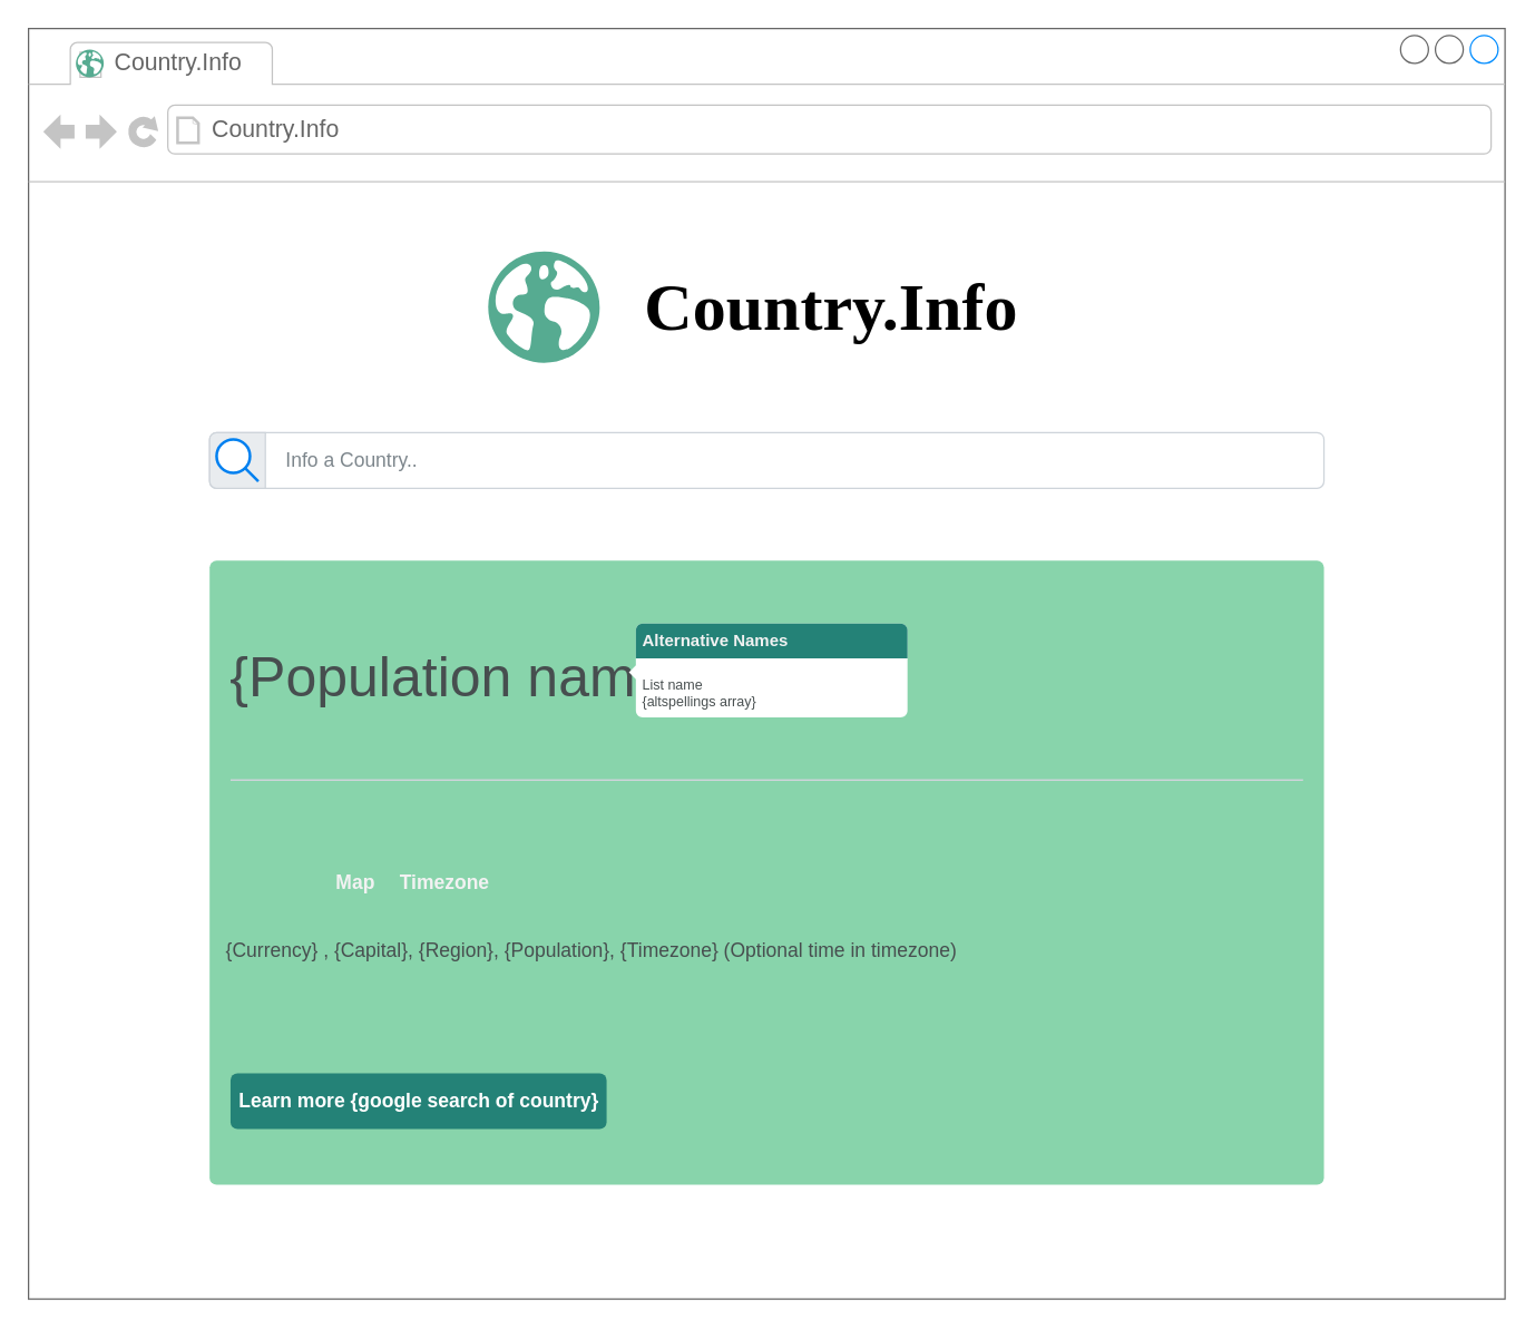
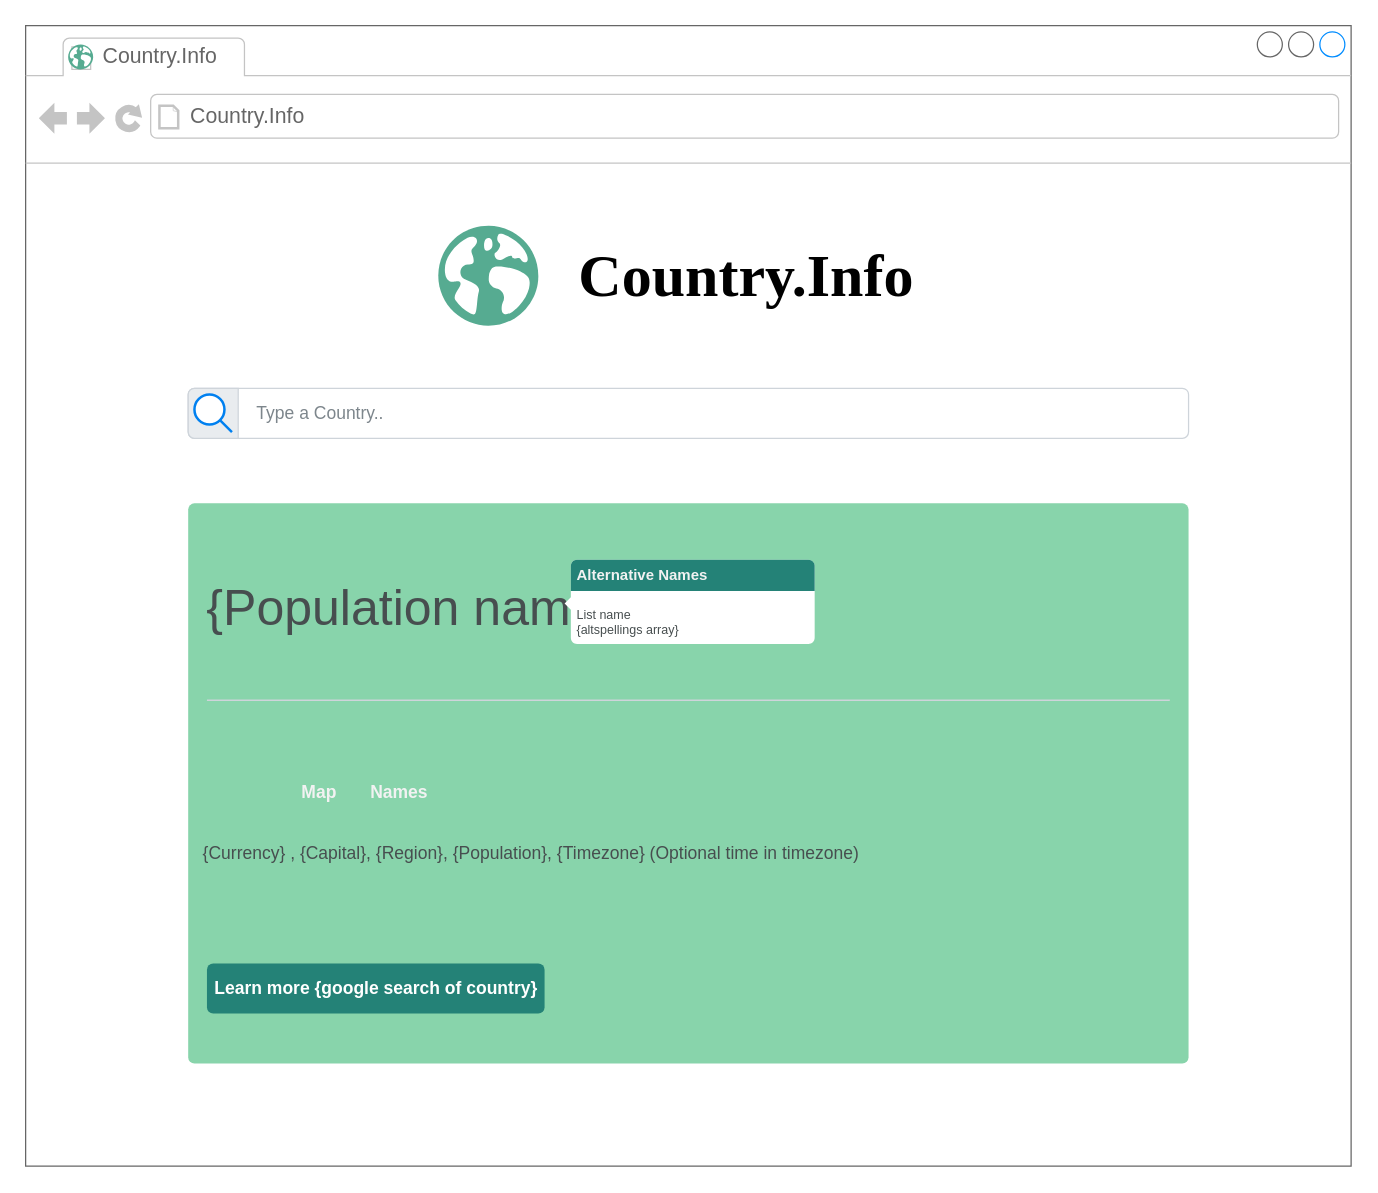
  <mxCell id="0" />
  <mxCell id="1" parent="0" />
  <mxCell id="2" value="" style="strokeWidth=1;shadow=0;dashed=0;align=center;html=1;shape=mxgraph.mockup.containers.browserWindow;rSize=0;strokeColor=#666666;strokeColor2=#008cff;strokeColor3=#c4c4c4;mainText=,;recursiveResize=0;" vertex="1" parent="1"><mxGeometry x="20" y="20" width="1060" height="912" as="geometry" /></mxCell>
  <mxCell id="3" value="Country.Info" style="strokeWidth=1;shadow=0;dashed=0;align=center;html=1;shape=mxgraph.mockup.containers.anchor;fontSize=17;fontColor=#666666;align=left;whiteSpace=wrap;" vertex="1" parent="2"><mxGeometry x="60" y="12" width="110" height="26" as="geometry" /></mxCell>
  <mxCell id="4" value="Country.Info" style="strokeWidth=1;shadow=0;dashed=0;align=center;html=1;shape=mxgraph.mockup.containers.anchor;rSize=0;fontSize=17;fontColor=#666666;align=left;" vertex="1" parent="2"><mxGeometry x="130" y="60" width="250" height="26" as="geometry" /></mxCell>
  <mxCell id="5" value="&lt;span style=&quot;font-size: 40px;&quot;&gt;{Population name}&lt;/span&gt;" style="html=1;shadow=0;dashed=0;shape=mxgraph.bootstrap.rrect;rSize=5;strokeColor=none;html=1;whiteSpace=wrap;fillColor=#88D4AB;fontColor=#474E4F;align=left;spacing=15;fontSize=14;verticalAlign=top;spacingTop=40;" vertex="1" parent="2"><mxGeometry x="130" y="382" width="800" height="448" as="geometry" /></mxCell>
  <mxCell id="6" value="" style="shape=line;html=1;shadow=0;dashed=0;strokeColor=#CED4DA;gradientColor=inherit;fontColor=inherit;fillColor=#E9ECEF;rSize=5;perimeter=none;whiteSpace=wrap;resizeHeight=1;fontSize=14;align=left;spacing=2;labelPosition=center;verticalLabelPosition=bottom;verticalAlign=top;spacingTop=10;" vertex="1" parent="5"><mxGeometry width="770" height="14.933" relative="1" as="geometry"><mxPoint x="15" y="150" as="offset" /></mxGeometry></mxCell>
  <mxCell id="7" value="&lt;b&gt;Learn more {google search of country}&lt;/b&gt;" style="html=1;shadow=0;dashed=0;shape=mxgraph.bootstrap.rrect;rSize=5;fillColor=#248277;strokeColor=none;align=center;spacing=15;fontSize=14;fontColor=#ffffff;" vertex="1" parent="5"><mxGeometry y="1" width="270" height="40" relative="1" as="geometry"><mxPoint x="15" y="-80" as="offset" /></mxGeometry></mxCell>
  <mxCell id="8" value="&lt;font color=&quot;#474e4f&quot;&gt;List name&lt;br&gt;{altspellings array}&lt;/font&gt;" style="html=1;shadow=0;dashed=0;shape=mxgraph.bootstrap.popover;fillColor=#ffffff;strokeColor=none;dx=35;dy=5;rSize=5;direction=south;whiteSpace=wrap;verticalAlign=bottom;spacing=5;fontSize=10;spacingLeft=5;align=left;" vertex="1" parent="5"><mxGeometry x="301" y="45.021" width="200" height="67.538" as="geometry" /></mxCell>
  <mxCell id="9" value="&lt;font color=&quot;#f2f2f2&quot;&gt;&lt;b&gt;Alternative Names&lt;/b&gt;&lt;/font&gt;" style="html=1;shadow=0;dashed=0;shape=mxgraph.bootstrap.topButton;rSize=5;fillColor=#248277;strokeColor=none;perimeter=none;whiteSpace=wrap;resizeWidth=1;align=left;spacing=5;" vertex="1" parent="8"><mxGeometry x="1" width="195" height="25" relative="1" as="geometry"><mxPoint x="-195" as="offset" /></mxGeometry></mxCell>
  <mxCell id="10" value="Map" style="fillColor=none;strokeColor=none;fontSize=14;fontColor=#F2F2F2;fontStyle=1" vertex="1" parent="5"><mxGeometry x="70" y="210" width="70" height="40" as="geometry" /></mxCell>
  <mxCell id="11" value="&lt;font color=&quot;#474e4f&quot;&gt;{Currency} , {Capital}, {Region}, {Population}, {Timezone} (Optional time in timezone)&lt;/font&gt;" style="strokeColor=none;fillColor=none;whiteSpace=wrap;html=1;align=left;verticalAlign=top;fontSize=14;" vertex="1" parent="5"><mxGeometry x="10" y="265" width="780" height="80" as="geometry" /></mxCell>
- <mxCell id="12" value="Timezone" style="fillColor=none;strokeColor=none;fontSize=14;fontColor=#F2F2F2;fontStyle=1" vertex="1" parent="5"><mxGeometry x="134" y="210" width="70" height="40" as="geometry" /></mxCell>
- <mxCell id="13" value="Info a Country..&amp;nbsp;" style="html=1;shadow=0;dashed=0;shape=mxgraph.bootstrap.rrect;rSize=5;strokeColor=#CED4DA;html=1;whiteSpace=wrap;fillColor=#FFFFFF;fontColor=#7D868C;align=left;spacing=15;spacingLeft=40;fontSize=14;" vertex="1" parent="2"><mxGeometry x="130" y="290" width="800" height="40" as="geometry" /></mxCell>
+ <mxCell id="12" value="Names" style="fillColor=none;strokeColor=none;fontSize=14;fontColor=#F2F2F2;fontStyle=1" vertex="1" parent="5"><mxGeometry x="134" y="210" width="70" height="40" as="geometry" /></mxCell>
+ <mxCell id="13" value="Type a Country..&amp;nbsp;" style="html=1;shadow=0;dashed=0;shape=mxgraph.bootstrap.rrect;rSize=5;strokeColor=#CED4DA;html=1;whiteSpace=wrap;fillColor=#FFFFFF;fontColor=#7D868C;align=left;spacing=15;spacingLeft=40;fontSize=14;" vertex="1" parent="2"><mxGeometry x="130" y="290" width="800" height="40" as="geometry" /></mxCell>
  <mxCell id="14" value="" style="html=1;shadow=0;dashed=0;shape=mxgraph.bootstrap.leftButton;strokeColor=inherit;gradientColor=inherit;fontColor=inherit;fillColor=#E9ECEF;rSize=5;perimeter=none;whiteSpace=wrap;resizeHeight=1;fontSize=14;" vertex="1" parent="13"><mxGeometry width="40" height="40" as="geometry" /></mxCell>
  <mxCell id="15" value="" style="html=1;verticalLabelPosition=bottom;align=center;labelBackgroundColor=#ffffff;verticalAlign=top;strokeWidth=2;strokeColor=#0080F0;shadow=0;dashed=0;shape=mxgraph.ios7.icons.looking_glass;" vertex="1" parent="13"><mxGeometry x="5" y="5" width="30" height="30" as="geometry" /></mxCell>
  <mxCell id="16" value="" style="shadow=0;dashed=0;html=1;strokeColor=none;fillColor=#56AB91;labelPosition=center;verticalLabelPosition=bottom;verticalAlign=top;align=center;outlineConnect=0;shape=mxgraph.veeam.globe;" vertex="1" parent="2"><mxGeometry x="34" y="15" width="20" height="20" as="geometry" /></mxCell>
  <mxCell id="17" value="" style="group" vertex="1" connectable="0" parent="2"><mxGeometry x="330" y="160" width="401" height="80" as="geometry" /></mxCell>
  <mxCell id="18" value="&lt;font style=&quot;font-size: 48px;&quot;&gt;Country.Info&lt;/font&gt;" style="text;html=1;align=center;verticalAlign=middle;resizable=0;points=[];autosize=1;strokeColor=none;fillColor=none;fontFamily=Poppins;fontSource=https%3A%2F%2Ffonts.googleapis.com%2Fcss%3Ffamily%3DPoppins;fontStyle=1" vertex="1" parent="17"><mxGeometry x="91" y="5" width="310" height="70" as="geometry" /></mxCell>
  <mxCell id="19" value="" style="shadow=0;dashed=0;html=1;strokeColor=none;fillColor=#56AB91;labelPosition=center;verticalLabelPosition=bottom;verticalAlign=top;align=center;outlineConnect=0;shape=mxgraph.veeam.globe;" vertex="1" parent="17"><mxGeometry width="80" height="80" as="geometry" /></mxCell>
